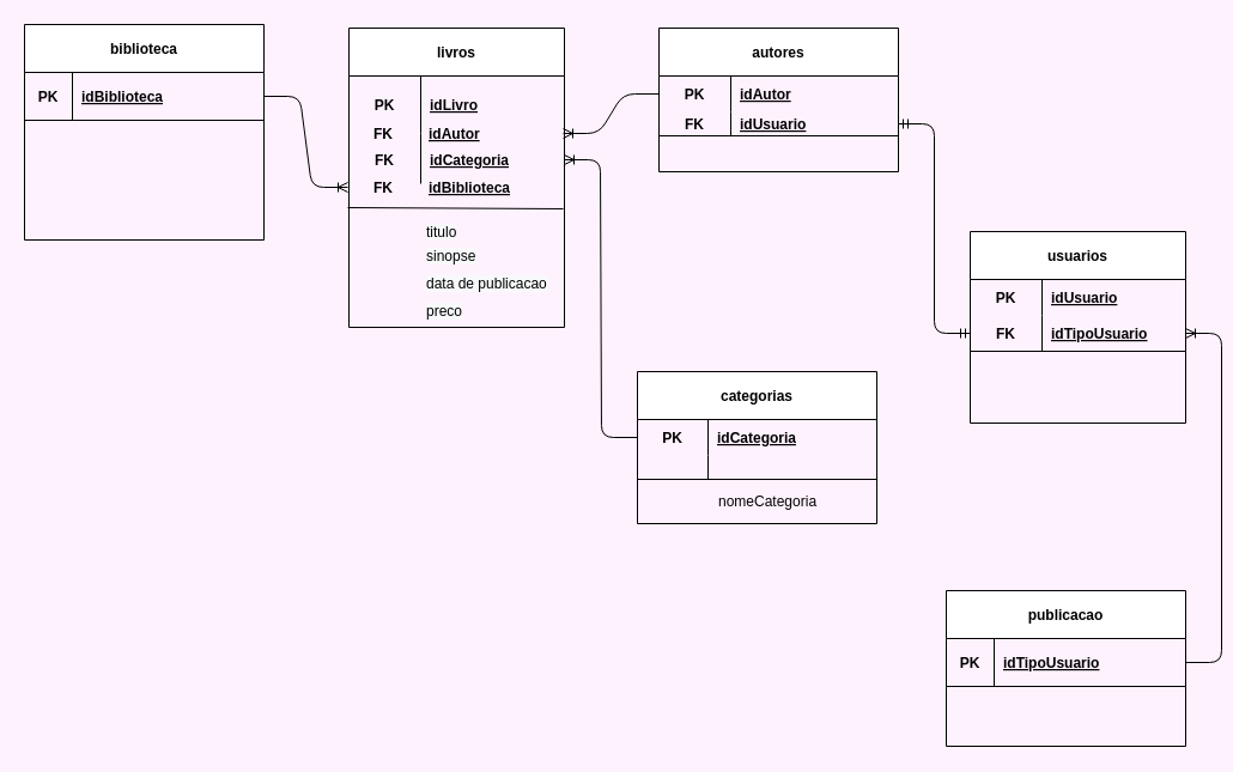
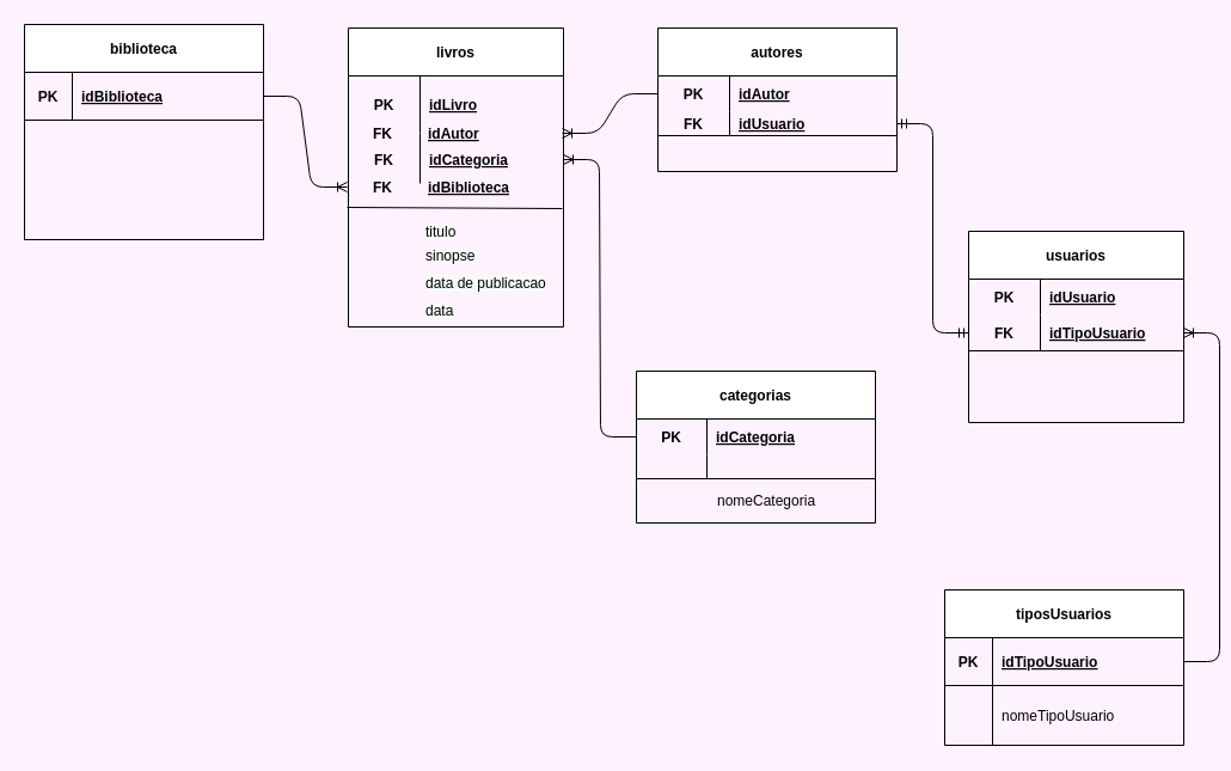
  <mxCell id="0" />
  <mxCell id="1" parent="0" />
- <mxCell id="2" value="publicacao" style="shape=table;startSize=40;container=1;collapsible=1;childLayout=tableLayout;fixedRows=1;rowLines=0;fontStyle=1;align=center;resizeLast=1;" vertex="1" parent="1"><mxGeometry x="790" y="493" width="200" height="130" as="geometry" /></mxCell>
+ <mxCell id="2" value="tiposUsuarios" style="shape=table;startSize=40;container=1;collapsible=1;childLayout=tableLayout;fixedRows=1;rowLines=0;fontStyle=1;align=center;resizeLast=1;" vertex="1" parent="1"><mxGeometry x="790" y="493" width="200" height="130" as="geometry" /></mxCell>
  <mxCell id="3" value="" style="shape=partialRectangle;collapsible=0;dropTarget=0;pointerEvents=0;fillColor=none;top=0;left=0;bottom=1;right=0;points=[[0,0.5],[1,0.5]];portConstraint=eastwest;" vertex="1" parent="2"><mxGeometry y="40" width="200" height="40" as="geometry" /></mxCell>
  <mxCell id="4" value="PK" style="shape=partialRectangle;connectable=0;fillColor=none;top=0;left=0;bottom=0;right=0;fontStyle=1;overflow=hidden;" vertex="1" parent="3"><mxGeometry width="40" height="40" as="geometry" /></mxCell>
  <mxCell id="5" value="idTipoUsuario" style="shape=partialRectangle;connectable=0;fillColor=none;top=0;left=0;bottom=0;right=0;align=left;spacingLeft=6;fontStyle=5;overflow=hidden;" vertex="1" parent="3"><mxGeometry x="40" width="160" height="40" as="geometry" /></mxCell>
  <mxCell id="6" value="" style="shape=partialRectangle;collapsible=0;dropTarget=0;pointerEvents=0;fillColor=none;top=0;left=0;bottom=0;right=0;points=[[0,0.5],[1,0.5]];portConstraint=eastwest;" vertex="1" parent="2"><mxGeometry y="80" width="200" height="50" as="geometry" /></mxCell>
  <mxCell id="7" value="" style="shape=partialRectangle;connectable=0;fillColor=none;top=0;left=0;bottom=0;right=0;editable=1;overflow=hidden;" vertex="1" parent="6"><mxGeometry width="40" height="50" as="geometry" /></mxCell>
+ <mxCell id="8" value="nomeTipoUsuario" style="shape=partialRectangle;connectable=0;fillColor=none;top=0;left=0;bottom=0;right=0;align=left;spacingLeft=6;overflow=hidden;" vertex="1" parent="6"><mxGeometry x="40" width="160" height="50" as="geometry" /></mxCell>
  <mxCell id="9" value="biblioteca" style="shape=table;startSize=40;container=1;collapsible=1;childLayout=tableLayout;fixedRows=1;rowLines=0;fontStyle=1;align=center;resizeLast=1;" vertex="1" parent="1"><mxGeometry x="20" y="20" width="200" height="180" as="geometry" /></mxCell>
  <mxCell id="10" value="" style="shape=partialRectangle;collapsible=0;dropTarget=0;pointerEvents=0;fillColor=none;top=0;left=0;bottom=1;right=0;points=[[0,0.5],[1,0.5]];portConstraint=eastwest;" vertex="1" parent="9"><mxGeometry y="40" width="200" height="40" as="geometry" /></mxCell>
  <mxCell id="11" value="PK" style="shape=partialRectangle;connectable=0;fillColor=none;top=0;left=0;bottom=0;right=0;fontStyle=1;overflow=hidden;" vertex="1" parent="10"><mxGeometry width="40" height="40" as="geometry" /></mxCell>
  <mxCell id="12" value="idBiblioteca" style="shape=partialRectangle;connectable=0;fillColor=none;top=0;left=0;bottom=0;right=0;align=left;spacingLeft=6;fontStyle=5;overflow=hidden;" vertex="1" parent="10"><mxGeometry x="40" width="160" height="40" as="geometry" /></mxCell>
  <mxCell id="13" value="" style="shape=partialRectangle;collapsible=0;dropTarget=0;pointerEvents=0;fillColor=none;top=0;left=0;bottom=0;right=0;points=[[0,0.5],[1,0.5]];portConstraint=eastwest;" vertex="1" parent="9"><mxGeometry y="80" width="200" height="30" as="geometry" /></mxCell>
  <mxCell id="14" value="" style="shape=partialRectangle;connectable=0;fillColor=none;top=0;left=0;bottom=0;right=0;editable=1;overflow=hidden;" vertex="1" parent="13"><mxGeometry width="40" height="30" as="geometry" /></mxCell>
  <mxCell id="15" value="" style="shape=partialRectangle;collapsible=0;dropTarget=0;pointerEvents=0;fillColor=none;top=0;left=0;bottom=0;right=0;points=[[0,0.5],[1,0.5]];portConstraint=eastwest;" vertex="1" parent="9"><mxGeometry y="110" width="200" height="30" as="geometry" /></mxCell>
  <mxCell id="16" value="" style="shape=partialRectangle;connectable=0;fillColor=none;top=0;left=0;bottom=0;right=0;editable=1;overflow=hidden;" vertex="1" parent="15"><mxGeometry width="40" height="30" as="geometry" /></mxCell>
  <mxCell id="17" value="autores" style="shape=table;startSize=40;container=1;collapsible=1;childLayout=tableLayout;fixedRows=1;rowLines=0;fontStyle=1;align=center;resizeLast=1;" vertex="1" parent="1"><mxGeometry x="550" y="23" width="200" height="120" as="geometry" /></mxCell>
  <mxCell id="18" value="" style="shape=partialRectangle;collapsible=0;dropTarget=0;pointerEvents=0;fillColor=none;top=0;left=0;bottom=0;right=0;points=[[0,0.5],[1,0.5]];portConstraint=eastwest;" vertex="1" parent="17"><mxGeometry y="40" width="200" height="30" as="geometry" /></mxCell>
  <mxCell id="19" value="PK" style="shape=partialRectangle;connectable=0;fillColor=none;top=0;left=0;bottom=0;right=0;fontStyle=1;overflow=hidden;" vertex="1" parent="18"><mxGeometry width="60" height="30" as="geometry" /></mxCell>
  <mxCell id="20" value="idAutor" style="shape=partialRectangle;connectable=0;fillColor=none;top=0;left=0;bottom=0;right=0;align=left;spacingLeft=6;fontStyle=5;overflow=hidden;" vertex="1" parent="18"><mxGeometry x="60" width="140" height="30" as="geometry" /></mxCell>
  <mxCell id="21" value="" style="shape=partialRectangle;collapsible=0;dropTarget=0;pointerEvents=0;fillColor=none;top=0;left=0;bottom=1;right=0;points=[[0,0.5],[1,0.5]];portConstraint=eastwest;" vertex="1" parent="17"><mxGeometry y="70" width="200" height="20" as="geometry" /></mxCell>
  <mxCell id="22" value="FK" style="shape=partialRectangle;connectable=0;fillColor=none;top=0;left=0;bottom=0;right=0;fontStyle=1;overflow=hidden;" vertex="1" parent="21"><mxGeometry width="60" height="20" as="geometry" /></mxCell>
  <mxCell id="23" value="idUsuario" style="shape=partialRectangle;connectable=0;fillColor=none;top=0;left=0;bottom=0;right=0;align=left;spacingLeft=6;fontStyle=5;overflow=hidden;" vertex="1" parent="21"><mxGeometry x="60" width="140" height="20" as="geometry" /></mxCell>
  <mxCell id="24" value="" style="shape=partialRectangle;collapsible=0;dropTarget=0;pointerEvents=0;fillColor=none;top=0;left=0;bottom=0;right=0;points=[[0,0.5],[1,0.5]];portConstraint=eastwest;" vertex="1" parent="17"><mxGeometry y="90" width="200" height="30" as="geometry" /></mxCell>
  <mxCell id="25" value="" style="shape=partialRectangle;connectable=0;fillColor=none;top=0;left=0;bottom=0;right=0;editable=1;overflow=hidden;" vertex="1" parent="24"><mxGeometry width="60" height="30" as="geometry" /></mxCell>
  <mxCell id="26" value="categorias" style="shape=table;startSize=40;container=1;collapsible=1;childLayout=tableLayout;fixedRows=1;rowLines=0;fontStyle=1;align=center;resizeLast=1;" vertex="1" parent="1"><mxGeometry x="532" y="310" width="200" height="127" as="geometry" /></mxCell>
  <mxCell id="27" value="" style="shape=partialRectangle;collapsible=0;dropTarget=0;pointerEvents=0;fillColor=none;top=0;left=0;bottom=0;right=0;points=[[0,0.5],[1,0.5]];portConstraint=eastwest;" vertex="1" parent="26"><mxGeometry y="40" width="200" height="30" as="geometry" /></mxCell>
  <mxCell id="28" value="PK" style="shape=partialRectangle;connectable=0;fillColor=none;top=0;left=0;bottom=0;right=0;fontStyle=1;overflow=hidden;" vertex="1" parent="27"><mxGeometry width="59" height="30" as="geometry" /></mxCell>
  <mxCell id="29" value="idCategoria" style="shape=partialRectangle;connectable=0;fillColor=none;top=0;left=0;bottom=0;right=0;align=left;spacingLeft=6;fontStyle=5;overflow=hidden;" vertex="1" parent="27"><mxGeometry x="59" width="141" height="30" as="geometry" /></mxCell>
  <mxCell id="30" value="" style="shape=partialRectangle;collapsible=0;dropTarget=0;pointerEvents=0;fillColor=none;top=0;left=0;bottom=1;right=0;points=[[0,0.5],[1,0.5]];portConstraint=eastwest;" vertex="1" parent="26"><mxGeometry y="70" width="200" height="20" as="geometry" /></mxCell>
  <mxCell id="31" value="" style="shape=partialRectangle;connectable=0;fillColor=none;top=0;left=0;bottom=0;right=0;fontStyle=1;overflow=hidden;" vertex="1" parent="30"><mxGeometry width="59" height="20" as="geometry" /></mxCell>
  <mxCell id="32" value="" style="shape=partialRectangle;connectable=0;fillColor=none;top=0;left=0;bottom=0;right=0;align=left;spacingLeft=6;fontStyle=5;overflow=hidden;" vertex="1" parent="30"><mxGeometry x="59" width="141" height="20" as="geometry" /></mxCell>
  <mxCell id="33" value="" style="edgeStyle=entityRelationEdgeStyle;fontSize=12;html=1;endArrow=ERoneToMany;" edge="1" parent="1" source="10" target="65"><mxGeometry width="100" height="100" relative="1" as="geometry"><mxPoint x="200" y="193" as="sourcePoint" /><mxPoint x="260" y="307" as="targetPoint" /></mxGeometry></mxCell>
  <mxCell id="34" value="livros" style="shape=table;startSize=40;container=1;collapsible=1;childLayout=tableLayout;fixedRows=1;rowLines=0;fontStyle=1;align=center;resizeLast=1;" vertex="1" parent="1"><mxGeometry x="291" y="23" width="180" height="250" as="geometry" /></mxCell>
  <mxCell id="35" value="" style="shape=partialRectangle;collapsible=0;dropTarget=0;pointerEvents=0;fillColor=none;top=0;left=0;bottom=0;right=0;points=[[0,0.5],[1,0.5]];portConstraint=eastwest;" vertex="1" parent="34"><mxGeometry y="40" width="180" height="48" as="geometry" /></mxCell>
  <mxCell id="36" value="PK" style="shape=partialRectangle;connectable=0;fillColor=none;top=0;left=0;bottom=0;right=0;fontStyle=1;overflow=hidden;" vertex="1" parent="35"><mxGeometry width="60" height="48" as="geometry" /></mxCell>
  <mxCell id="37" value="idLivro" style="shape=partialRectangle;connectable=0;fillColor=none;top=0;left=0;bottom=0;right=0;align=left;spacingLeft=6;fontStyle=5;overflow=hidden;" vertex="1" parent="35"><mxGeometry x="60" width="120" height="48" as="geometry" /></mxCell>
  <mxCell id="38" value="" style="shape=partialRectangle;collapsible=0;dropTarget=0;pointerEvents=0;fillColor=none;top=0;left=0;bottom=0;right=0;points=[[0,0.5],[1,0.5]];portConstraint=eastwest;" vertex="1" parent="34"><mxGeometry y="88" width="180" height="42" as="geometry" /></mxCell>
  <mxCell id="39" value="" style="shape=partialRectangle;connectable=0;fillColor=none;top=0;left=0;bottom=0;right=0;editable=1;overflow=hidden;" vertex="1" parent="38"><mxGeometry width="60" height="42" as="geometry" /></mxCell>
  <mxCell id="40" value="" style="shape=partialRectangle;connectable=0;fillColor=none;top=0;left=0;bottom=0;right=0;align=left;spacingLeft=6;overflow=hidden;" vertex="1" parent="38"><mxGeometry x="60" width="120" height="42" as="geometry" /></mxCell>
  <mxCell id="41" value="" style="shape=partialRectangle;collapsible=0;dropTarget=0;pointerEvents=0;fillColor=none;top=0;left=0;bottom=0;right=0;points=[[0,0.5],[1,0.5]];portConstraint=eastwest;" vertex="1" parent="1"><mxGeometry x="290" y="96" width="180" height="30" as="geometry" /></mxCell>
  <mxCell id="42" value="FK" style="shape=partialRectangle;connectable=0;fillColor=none;top=0;left=0;bottom=0;right=0;fontStyle=1;overflow=hidden;" vertex="1" parent="41"><mxGeometry width="60" height="30" as="geometry" /></mxCell>
  <mxCell id="43" value="idAutor" style="shape=partialRectangle;connectable=0;fillColor=none;top=0;left=0;bottom=0;right=0;align=left;spacingLeft=6;fontStyle=5;overflow=hidden;" vertex="1" parent="41"><mxGeometry x="60" width="120" height="30" as="geometry" /></mxCell>
  <mxCell id="44" value="usuarios" style="shape=table;startSize=40;container=1;collapsible=1;childLayout=tableLayout;fixedRows=1;rowLines=0;fontStyle=1;align=center;resizeLast=1;" vertex="1" parent="1"><mxGeometry x="810" y="193" width="180" height="160" as="geometry" /></mxCell>
  <mxCell id="45" value="" style="shape=partialRectangle;collapsible=0;dropTarget=0;pointerEvents=0;fillColor=none;top=0;left=0;bottom=0;right=0;points=[[0,0.5],[1,0.5]];portConstraint=eastwest;" vertex="1" parent="44"><mxGeometry y="40" width="180" height="30" as="geometry" /></mxCell>
  <mxCell id="46" value="PK" style="shape=partialRectangle;connectable=0;fillColor=none;top=0;left=0;bottom=0;right=0;fontStyle=1;overflow=hidden;" vertex="1" parent="45"><mxGeometry width="60" height="30" as="geometry" /></mxCell>
  <mxCell id="47" value="idUsuario" style="shape=partialRectangle;connectable=0;fillColor=none;top=0;left=0;bottom=0;right=0;align=left;spacingLeft=6;fontStyle=5;overflow=hidden;" vertex="1" parent="45"><mxGeometry x="60" width="120" height="30" as="geometry" /></mxCell>
  <mxCell id="48" value="" style="shape=partialRectangle;collapsible=0;dropTarget=0;pointerEvents=0;fillColor=none;top=0;left=0;bottom=1;right=0;points=[[0,0.5],[1,0.5]];portConstraint=eastwest;" vertex="1" parent="44"><mxGeometry y="70" width="180" height="30" as="geometry" /></mxCell>
  <mxCell id="49" value="FK" style="shape=partialRectangle;connectable=0;fillColor=none;top=0;left=0;bottom=0;right=0;fontStyle=1;overflow=hidden;" vertex="1" parent="48"><mxGeometry width="60" height="30" as="geometry" /></mxCell>
  <mxCell id="50" value="idTipoUsuario" style="shape=partialRectangle;connectable=0;fillColor=none;top=0;left=0;bottom=0;right=0;align=left;spacingLeft=6;fontStyle=5;overflow=hidden;" vertex="1" parent="48"><mxGeometry x="60" width="120" height="30" as="geometry" /></mxCell>
  <mxCell id="51" value="" style="shape=partialRectangle;collapsible=0;dropTarget=0;pointerEvents=0;fillColor=none;top=0;left=0;bottom=0;right=0;points=[[0,0.5],[1,0.5]];portConstraint=eastwest;" vertex="1" parent="44"><mxGeometry y="100" width="180" height="30" as="geometry" /></mxCell>
  <mxCell id="52" value="" style="shape=partialRectangle;connectable=0;fillColor=none;top=0;left=0;bottom=0;right=0;editable=1;overflow=hidden;" vertex="1" parent="51"><mxGeometry width="60" height="30" as="geometry" /></mxCell>
  <mxCell id="53" value="" style="shape=partialRectangle;collapsible=0;dropTarget=0;pointerEvents=0;fillColor=none;top=0;left=0;bottom=0;right=0;points=[[0,0.5],[1,0.5]];portConstraint=eastwest;" vertex="1" parent="44"><mxGeometry y="130" width="180" height="30" as="geometry" /></mxCell>
  <mxCell id="54" value="" style="shape=partialRectangle;connectable=0;fillColor=none;top=0;left=0;bottom=0;right=0;editable=1;overflow=hidden;" vertex="1" parent="53"><mxGeometry width="60" height="30" as="geometry" /></mxCell>
  <mxCell id="55" value="" style="shape=partialRectangle;collapsible=0;dropTarget=0;pointerEvents=0;fillColor=none;top=0;left=0;bottom=0;right=0;points=[[0,0.5],[1,0.5]];portConstraint=eastwest;" vertex="1" parent="1"><mxGeometry x="532" y="396" width="180" height="44" as="geometry" /></mxCell>
  <mxCell id="56" value="" style="shape=partialRectangle;connectable=0;fillColor=none;top=0;left=0;bottom=0;right=0;editable=1;overflow=hidden;" vertex="1" parent="55"><mxGeometry width="60" height="44" as="geometry" /></mxCell>
  <mxCell id="57" value="nomeCategoria" style="shape=partialRectangle;connectable=0;fillColor=none;top=0;left=0;bottom=0;right=0;align=left;spacingLeft=6;overflow=hidden;" vertex="1" parent="55"><mxGeometry x="60" width="120" height="44" as="geometry" /></mxCell>
  <mxCell id="58" value="&lt;span style=&quot;color: rgb(0 , 0 , 0) ; font-family: &amp;#34;helvetica&amp;#34; ; font-size: 12px ; font-style: normal ; font-weight: 400 ; letter-spacing: normal ; text-align: left ; text-indent: 0px ; text-transform: none ; word-spacing: 0px ; background-color: rgb(248 , 249 , 250) ; display: inline ; float: none&quot;&gt;sinopse&lt;br&gt;&lt;/span&gt;" style="text;whiteSpace=wrap;html=1;" vertex="1" parent="1"><mxGeometry x="354" y="200" width="110" height="30" as="geometry" /></mxCell>
  <mxCell id="59" value="&lt;span style=&quot;color: rgb(0 , 0 , 0) ; font-family: &amp;#34;helvetica&amp;#34; ; font-size: 12px ; font-style: normal ; font-weight: 400 ; letter-spacing: normal ; text-align: left ; text-indent: 0px ; text-transform: none ; word-spacing: 0px ; background-color: rgb(248 , 249 , 250) ; display: inline ; float: none&quot;&gt;data de publicacao&lt;br&gt;&lt;/span&gt;" style="text;whiteSpace=wrap;html=1;" vertex="1" parent="1"><mxGeometry x="354" y="223" width="110" height="30" as="geometry" /></mxCell>
- <mxCell id="60" value="&lt;span style=&quot;color: rgb(0 , 0 , 0) ; font-family: &amp;#34;helvetica&amp;#34; ; font-size: 12px ; font-style: normal ; font-weight: 400 ; letter-spacing: normal ; text-align: left ; text-indent: 0px ; text-transform: none ; word-spacing: 0px ; background-color: rgb(248 , 249 , 250) ; display: inline ; float: none&quot;&gt;preco&lt;/span&gt;" style="text;whiteSpace=wrap;html=1;" vertex="1" parent="1"><mxGeometry x="354" y="246" width="110" height="27" as="geometry" /></mxCell>
+ <mxCell id="60" value="&lt;span style=&quot;color: rgb(0 , 0 , 0) ; font-family: &amp;#34;helvetica&amp;#34; ; font-size: 12px ; font-style: normal ; font-weight: 400 ; letter-spacing: normal ; text-align: left ; text-indent: 0px ; text-transform: none ; word-spacing: 0px ; background-color: rgb(248 , 249 , 250) ; display: inline ; float: none&quot;&gt;data&lt;/span&gt;" style="text;whiteSpace=wrap;html=1;" vertex="1" parent="1"><mxGeometry x="354" y="246" width="110" height="27" as="geometry" /></mxCell>
  <mxCell id="61" value="" style="shape=partialRectangle;collapsible=0;dropTarget=0;pointerEvents=0;fillColor=none;top=0;left=0;bottom=0;right=0;points=[[0,0.5],[1,0.5]];portConstraint=eastwest;" vertex="1" parent="1"><mxGeometry x="291" y="118" width="180" height="30" as="geometry" /></mxCell>
  <mxCell id="62" value="FK" style="shape=partialRectangle;connectable=0;fillColor=none;top=0;left=0;bottom=0;right=0;fontStyle=1;overflow=hidden;" vertex="1" parent="61"><mxGeometry width="60" height="30" as="geometry" /></mxCell>
  <mxCell id="63" value="idCategoria" style="shape=partialRectangle;connectable=0;fillColor=none;top=0;left=0;bottom=0;right=0;align=left;spacingLeft=6;fontStyle=5;overflow=hidden;" vertex="1" parent="61"><mxGeometry x="60" width="120" height="30" as="geometry" /></mxCell>
  <mxCell id="64" value="" style="endArrow=none;html=1;rounded=0;" edge="1" parent="1"><mxGeometry relative="1" as="geometry"><mxPoint x="290" y="173" as="sourcePoint" /><mxPoint x="470" y="174" as="targetPoint" /></mxGeometry></mxCell>
  <mxCell id="65" value="" style="shape=partialRectangle;collapsible=0;dropTarget=0;pointerEvents=0;fillColor=none;top=0;left=0;bottom=0;right=0;points=[[0,0.5],[1,0.5]];portConstraint=eastwest;" vertex="1" parent="1"><mxGeometry x="290" y="141" width="180" height="30" as="geometry" /></mxCell>
  <mxCell id="66" value="FK" style="shape=partialRectangle;connectable=0;fillColor=none;top=0;left=0;bottom=0;right=0;fontStyle=1;overflow=hidden;" vertex="1" parent="65"><mxGeometry width="60" height="30" as="geometry" /></mxCell>
  <mxCell id="67" value="idBiblioteca" style="shape=partialRectangle;connectable=0;fillColor=none;top=0;left=0;bottom=0;right=0;align=left;spacingLeft=6;fontStyle=5;overflow=hidden;" vertex="1" parent="65"><mxGeometry x="60" width="120" height="30" as="geometry" /></mxCell>
  <mxCell id="68" value="&lt;span style=&quot;color: rgb(0 , 0 , 0) ; font-family: &amp;#34;helvetica&amp;#34; ; font-size: 12px ; font-style: normal ; font-weight: 400 ; letter-spacing: normal ; text-align: left ; text-indent: 0px ; text-transform: none ; word-spacing: 0px ; background-color: rgb(248 , 249 , 250) ; display: inline ; float: none&quot;&gt;titulo&lt;br&gt;&lt;/span&gt;" style="text;whiteSpace=wrap;html=1;" vertex="1" parent="1"><mxGeometry x="354" y="180" width="110" height="20" as="geometry" /></mxCell>
  <mxCell id="69" value="" style="edgeStyle=entityRelationEdgeStyle;fontSize=12;html=1;endArrow=ERmandOne;startArrow=ERmandOne;exitX=1;exitY=0.5;exitDx=0;exitDy=0;entryX=0;entryY=0.5;entryDx=0;entryDy=0;" edge="1" parent="1" source="21" target="48"><mxGeometry width="100" height="100" relative="1" as="geometry"><mxPoint x="750" y="173" as="sourcePoint" /><mxPoint x="850" y="73" as="targetPoint" /></mxGeometry></mxCell>
  <mxCell id="70" value="" style="edgeStyle=entityRelationEdgeStyle;fontSize=12;html=1;endArrow=ERoneToMany;" edge="1" parent="1" source="3" target="48"><mxGeometry width="100" height="100" relative="1" as="geometry"><mxPoint x="1160" y="523" as="sourcePoint" /><mxPoint x="1050" y="433" as="targetPoint" /></mxGeometry></mxCell>
  <mxCell id="71" value="" style="edgeStyle=entityRelationEdgeStyle;fontSize=12;html=1;endArrow=ERoneToMany;exitX=0;exitY=0.5;exitDx=0;exitDy=0;" edge="1" parent="1" source="27" target="61"><mxGeometry width="100" height="100" relative="1" as="geometry"><mxPoint x="460" y="223" as="sourcePoint" /><mxPoint x="560" y="123" as="targetPoint" /></mxGeometry></mxCell>
  <mxCell id="72" value="" style="edgeStyle=entityRelationEdgeStyle;fontSize=12;html=1;endArrow=ERoneToMany;entryX=1;entryY=0.5;entryDx=0;entryDy=0;entryPerimeter=0;exitX=0;exitY=0.5;exitDx=0;exitDy=0;" edge="1" parent="1" source="18" target="41"><mxGeometry width="100" height="100" relative="1" as="geometry"><mxPoint x="540" y="83" as="sourcePoint" /><mxPoint x="550" y="13" as="targetPoint" /></mxGeometry></mxCell>
  <mxCell id="73" value="" style="shape=partialRectangle;collapsible=0;dropTarget=0;pointerEvents=0;fillColor=none;top=0;left=0;bottom=0;right=0;points=[[0,0.5],[1,0.5]];portConstraint=eastwest;" vertex="1" parent="1"><mxGeometry x="20" y="163" width="200" height="30" as="geometry" /></mxCell>
  <mxCell id="74" value="" style="shape=partialRectangle;connectable=0;fillColor=none;top=0;left=0;bottom=0;right=0;editable=1;overflow=hidden;" vertex="1" parent="73"><mxGeometry width="40" height="30" as="geometry" /></mxCell>
